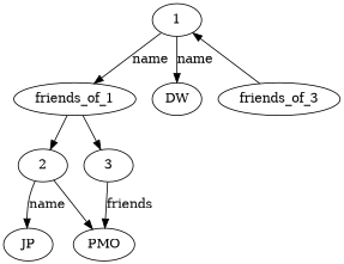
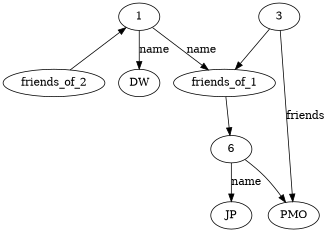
  digraph {
    1
    friends_of_1
    DW
-   2
+   2 [label=6]
    3
    JP
    PMO
-   friends_of_2 [label=friends_of_3]
+   friends_of_2
    subgraph sub_1 {
      rank=min
      1
    }
    1 -> friends_of_1 [label=name]
    1 -> DW [label=name]
    friends_of_1 -> 2
-   friends_of_1 -> 3
+   3 -> friends_of_1
    2 -> JP [label=name]
    2 -> PMO
    3 -> PMO [label=friends]
    friends_of_2 -> 1
  }
